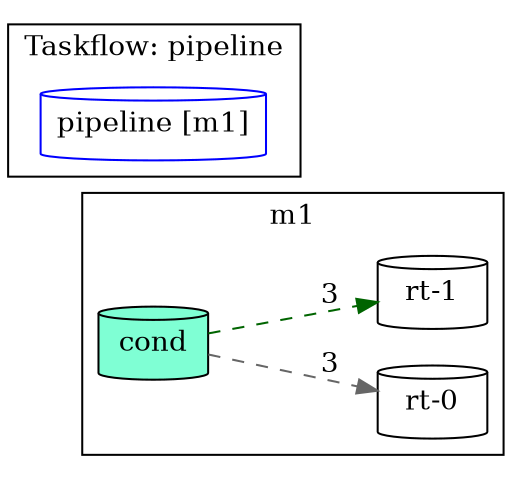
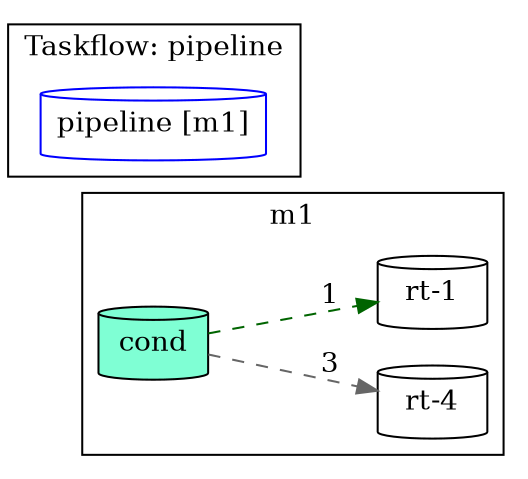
  digraph {
    rankdir=LR
    node [shape=cylinder]
    edge [style=dashed]
    n1 [color=black fillcolor=aquamarine label=cond style=filled]
-   n2 [label="rt-0"]
+   n2 [label="rt-4"]
    n3 [label="rt-1"]
    n4 [color=blue label="pipeline [m1]"]
    subgraph cluster_1 {
      label=m1
      n1
      n2
      n3
    }
    subgraph cluster_2 {
      label="Taskflow: pipeline"
      n4
    }
    n1 -> n2 [color=gray40 label=3]
-   n1 -> n3 [color=darkgreen label=3]
+   n1 -> n3 [color=darkgreen label=1]
  }
